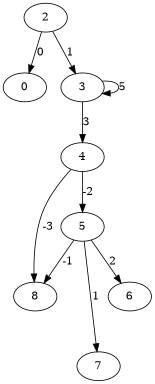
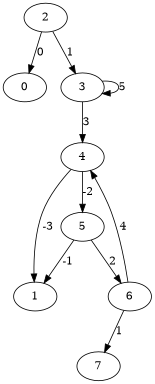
  digraph {
    2
    0
    3
    4
-   1 [label=8]
+   1
    5
    6
    7
    2 -> 0 [label=0]
    2 -> 3 [label=1]
    3 -> 3 [label=5]
    3 -> 4 [label=3]
    4 -> 1 [label=-3]
    4 -> 5 [label=-2]
    5 -> 1 [label=-1]
    5 -> 6 [label=2]
-   5 -> 7 [label=1]
+   6 -> 4 [label=4]
+   6 -> 7 [label=1]
  }
